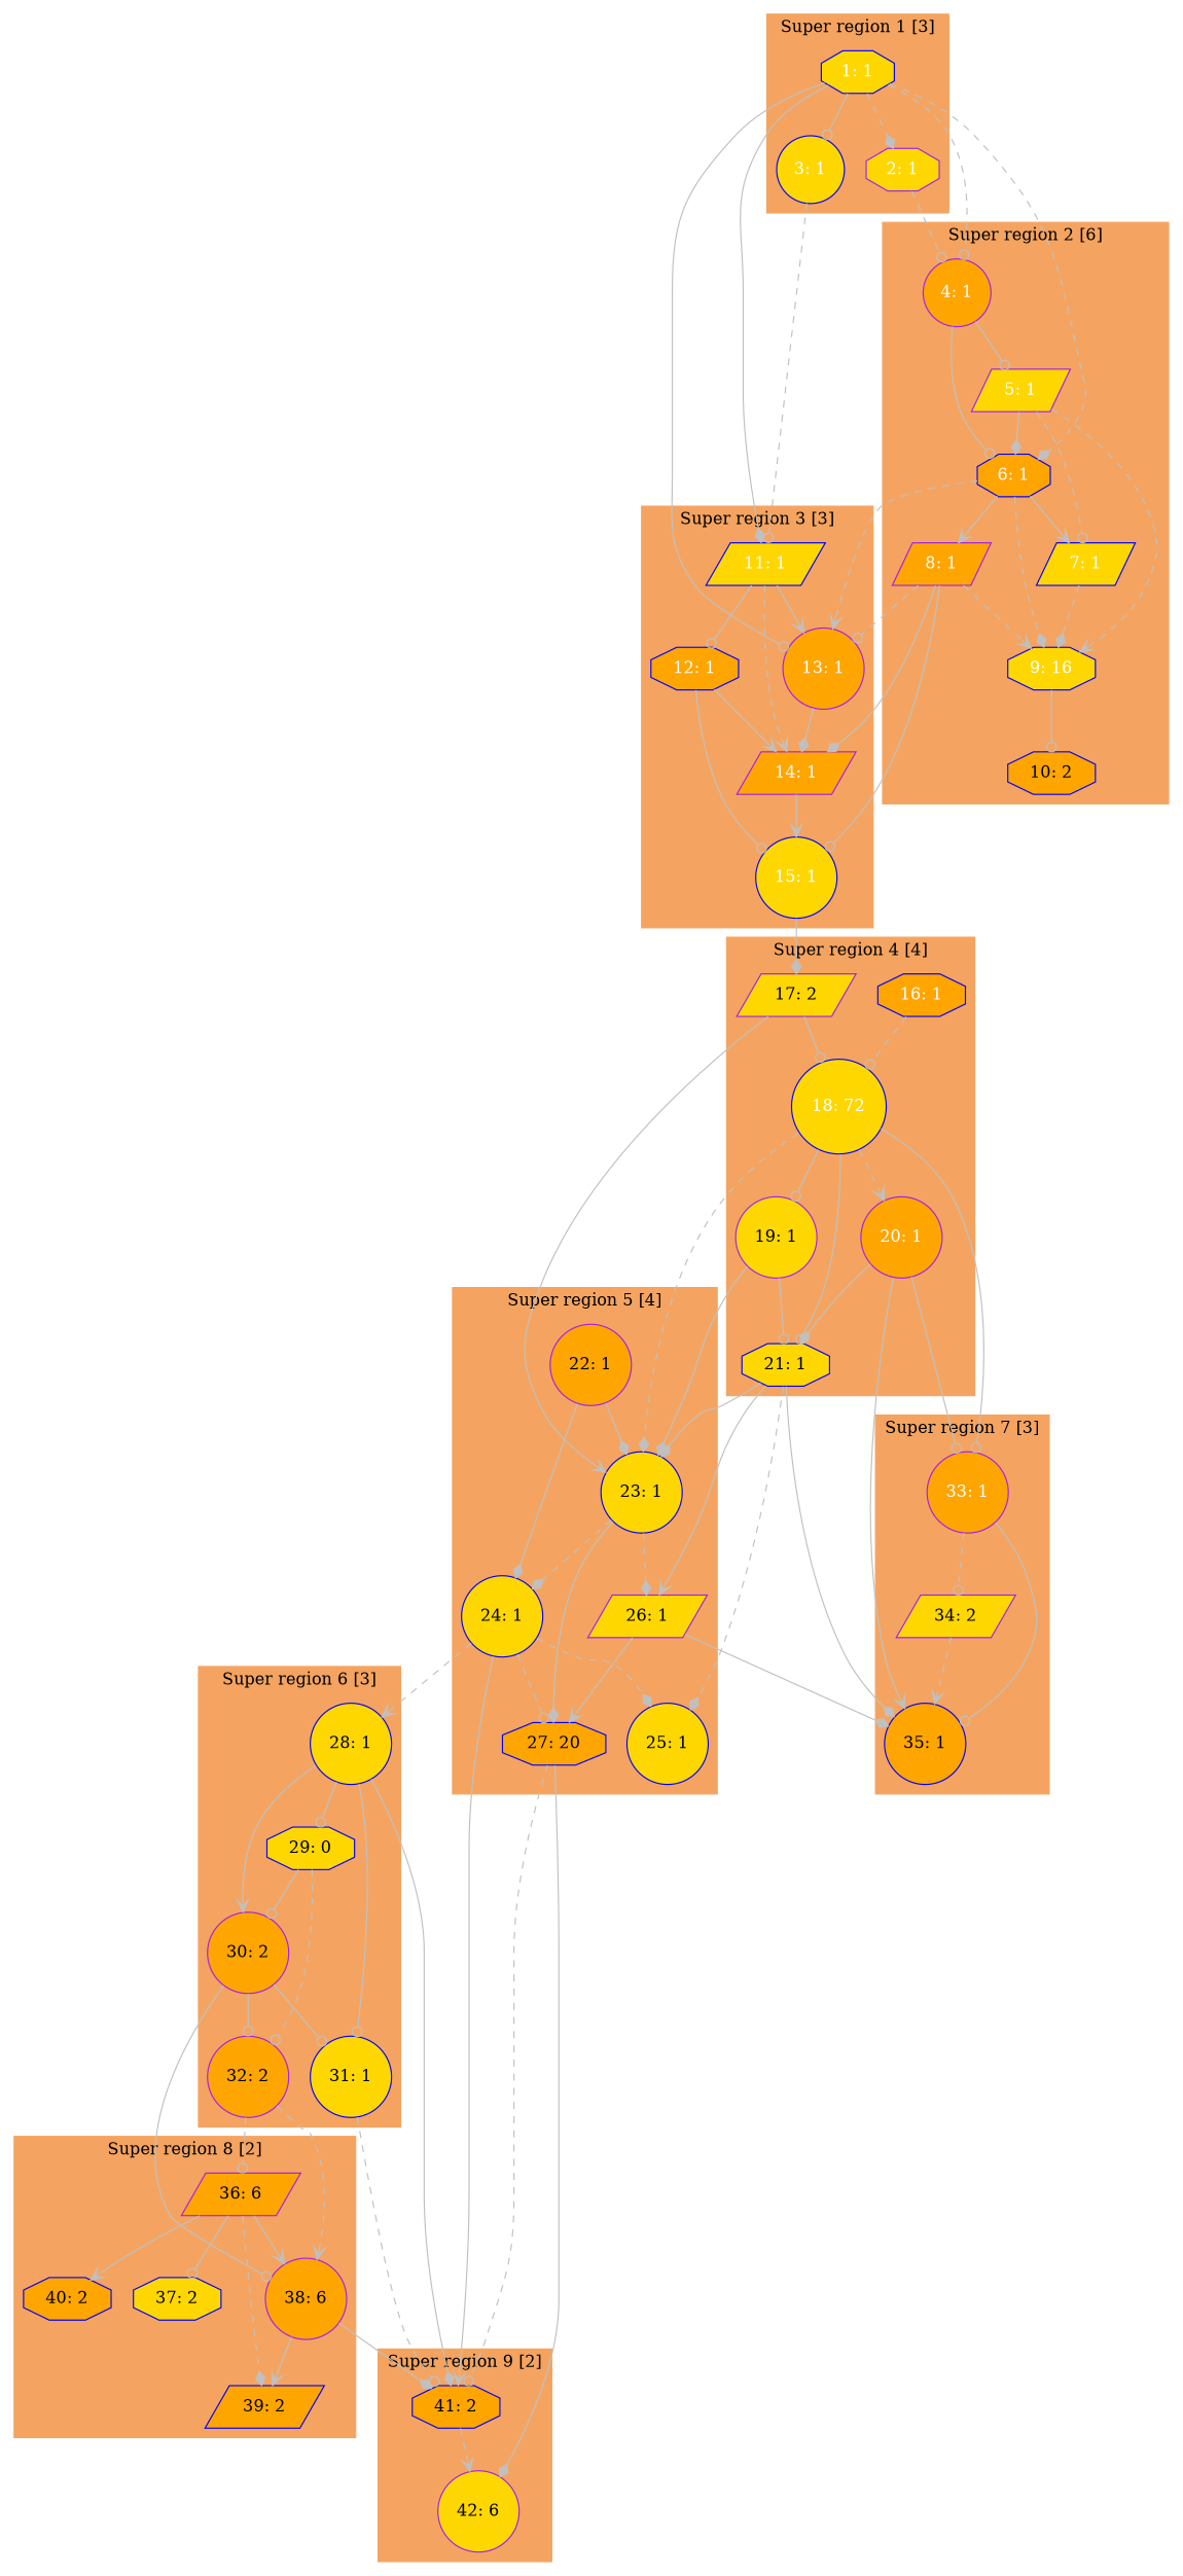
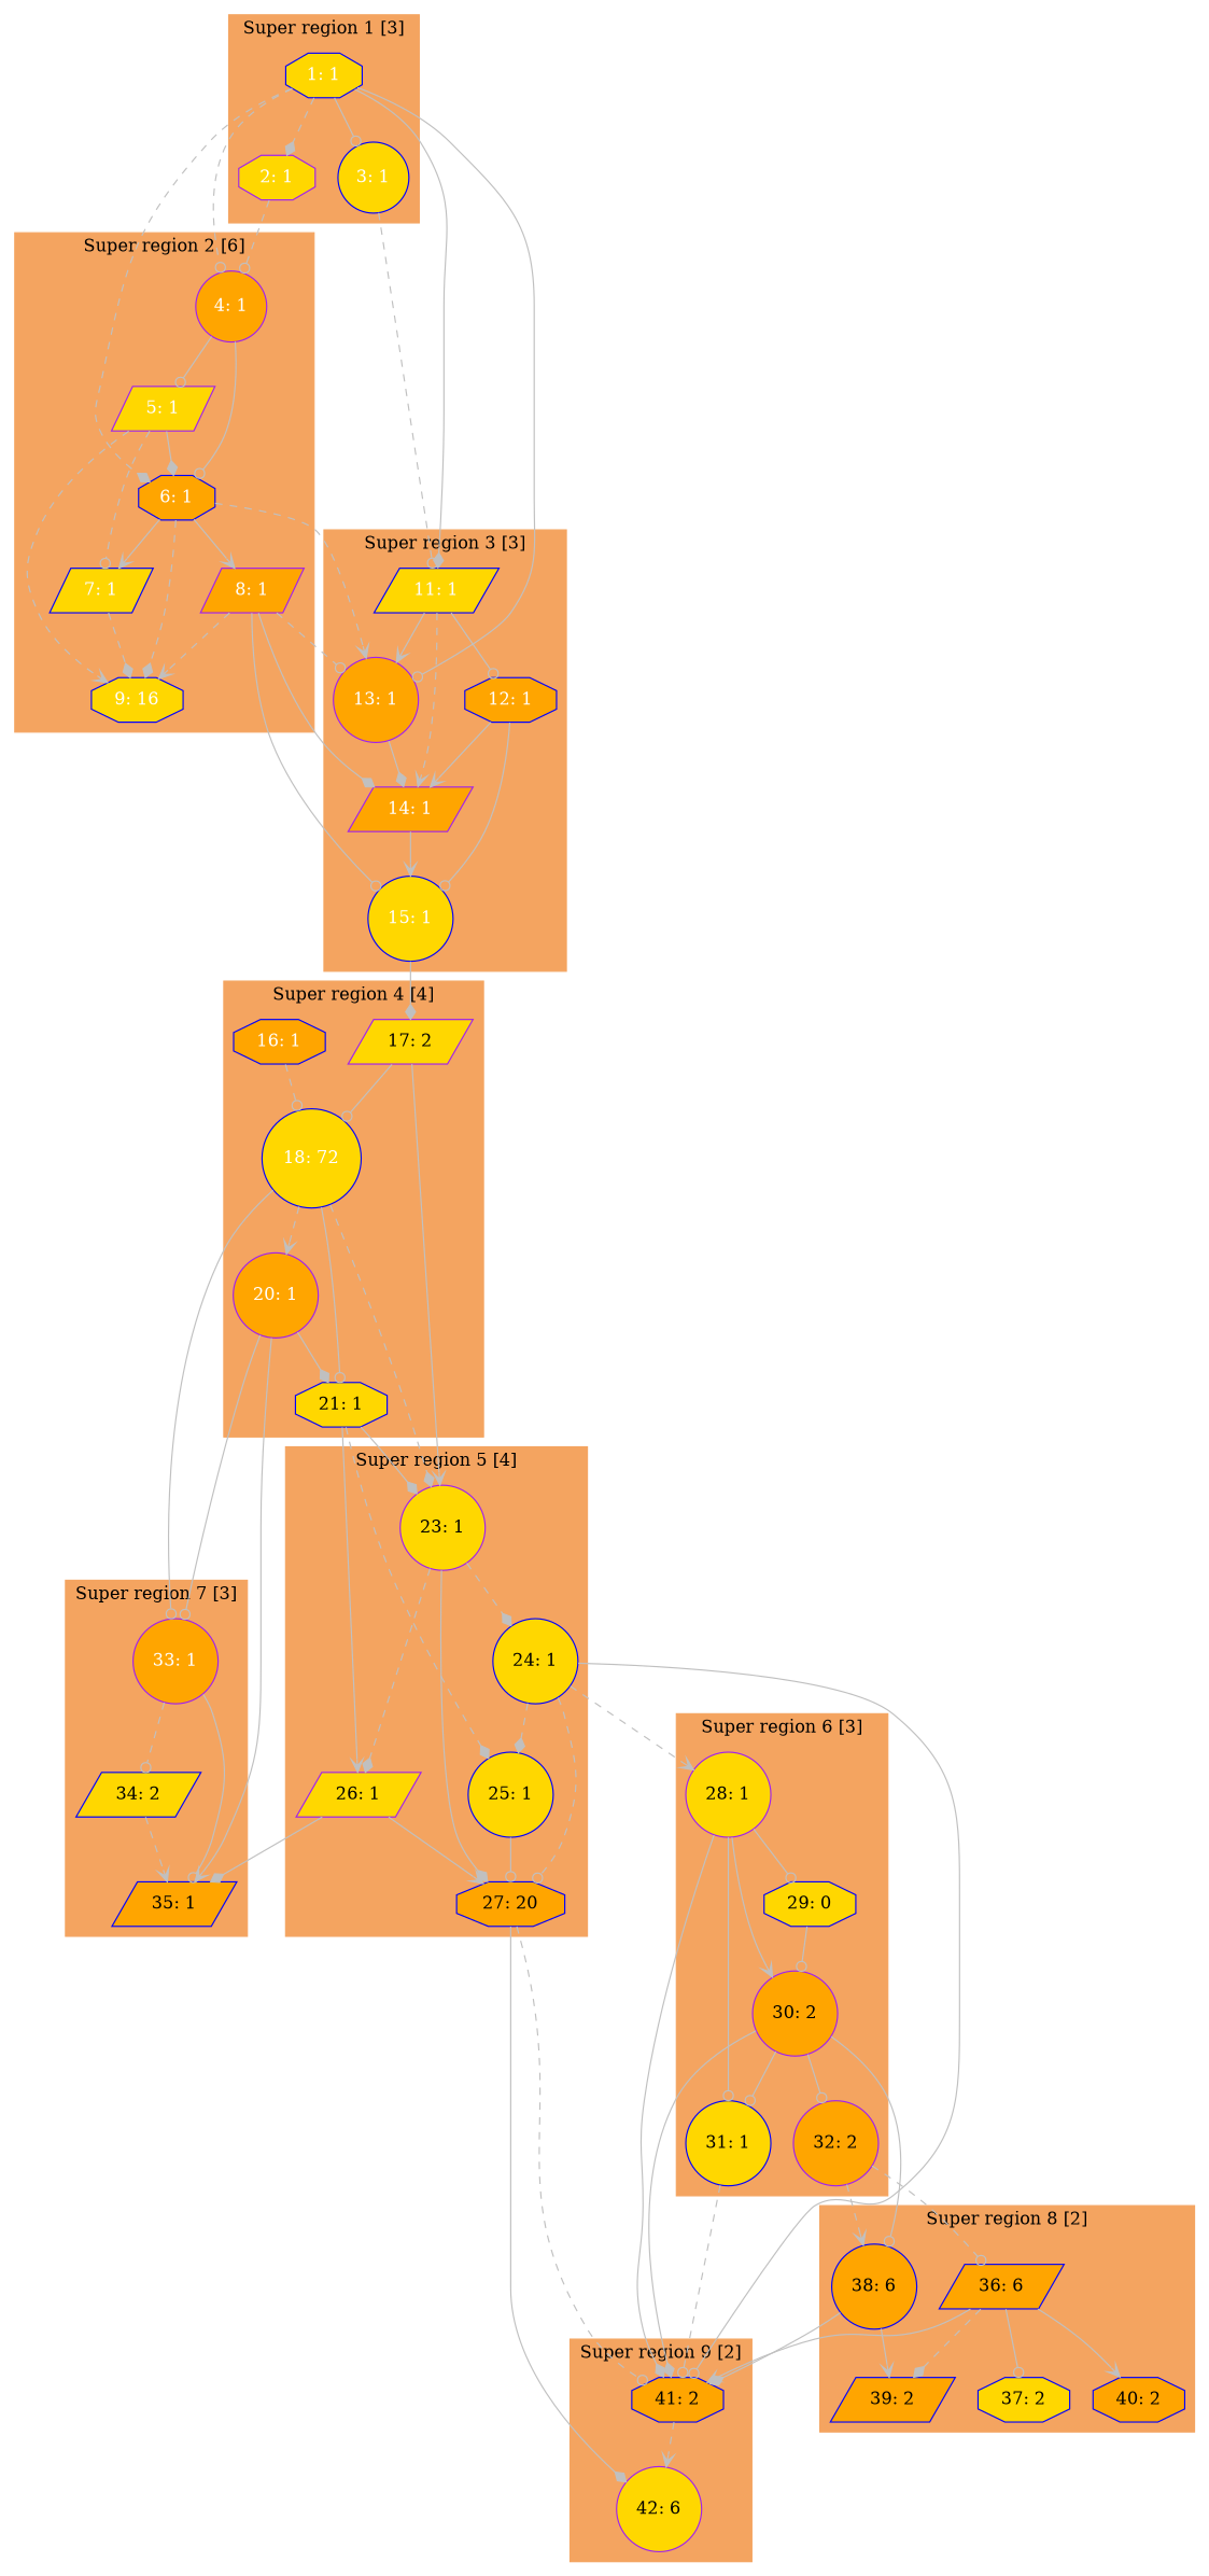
  digraph {
    node [color=blue fillcolor=gold fontcolor=black shape=circle style=filled]
    edge [arrowhead=odot color=grey penwidth=1.0 style=dashed]
    n1 [fontcolor=white label="1: 1" shape=octagon]
    n2 [color=purple fontcolor=white label="2: 1" shape=octagon]
    n3 [fontcolor=white label="3: 1"]
    n4 [color=purple fillcolor=orange fontcolor=white label="4: 1"]
    n5 [color=purple fontcolor=white label="5: 1" shape=parallelogram]
    n6 [fillcolor=orange fontcolor=white label="6: 1" shape=octagon]
    n7 [fontcolor=white label="7: 1" shape=parallelogram]
    n8 [color=purple fillcolor=orange fontcolor=white label="8: 1" shape=parallelogram]
    n9 [fontcolor=white label="9: 16" shape=octagon]
-   n10 [fillcolor=orange label="10: 2" shape=octagon]
    n11 [fontcolor=white label="11: 1" shape=parallelogram]
    n12 [fillcolor=orange fontcolor=white label="12: 1" shape=octagon]
    n13 [color=purple fillcolor=orange fontcolor=white label="13: 1"]
    n14 [color=purple fillcolor=orange fontcolor=white label="14: 1" shape=parallelogram]
    n15 [fontcolor=white label="15: 1"]
    n16 [fillcolor=orange fontcolor=white label="16: 1" shape=octagon]
    n17 [color=purple label="17: 2" shape=parallelogram]
    n18 [fontcolor=white label="18: 72"]
-   n19 [color=purple label="19: 1"]
    n20 [color=purple fillcolor=orange fontcolor=white label="20: 1"]
    n21 [label="21: 1" shape=octagon]
-   n22 [color=purple fillcolor=orange label="22: 1"]
-   n23 [label="23: 1"]
+   n23 [color=purple label="23: 1"]
    n24 [label="24: 1"]
    n25 [label="25: 1"]
    n26 [color=purple label="26: 1" shape=parallelogram]
    n27 [fillcolor=orange label="27: 20" shape=octagon]
-   n28 [label="28: 1"]
+   n28 [color=purple label="28: 1"]
    n29 [label="29: 0" shape=octagon]
    n30 [color=purple fillcolor=orange label="30: 2"]
    n31 [label="31: 1"]
    n32 [color=purple fillcolor=orange label="32: 2"]
    n33 [color=purple fillcolor=orange fontcolor=white label="33: 1"]
-   n34 [color=purple label="34: 2" shape=parallelogram]
-   n35 [fillcolor=orange label="35: 1"]
-   n36 [color=purple fillcolor=orange label="36: 6" shape=parallelogram]
+   n34 [label="34: 2" shape=parallelogram]
+   n35 [fillcolor=orange label="35: 1" shape=parallelogram]
+   n36 [fillcolor=orange label="36: 6" shape=parallelogram]
    n37 [label="37: 2" shape=octagon]
-   n38 [color=purple fillcolor=orange label="38: 6"]
+   n38 [fillcolor=orange label="38: 6"]
    n39 [fillcolor=orange label="39: 2" shape=parallelogram]
    n40 [fillcolor=orange label="40: 2" shape=octagon]
    n41 [fillcolor=orange label="41: 2" shape=octagon]
    n42 [color=purple label="42: 6"]
    subgraph cluster_1 {
      color=sandybrown
      label="Super region 1 [3]"
      style=filled
      n1
      n2
      n3
    }
    subgraph cluster_2 {
      color=sandybrown
      label="Super region 2 [6]"
      style=filled
      n4
      n5
      n6
      n7
      n8
      n9
-     n10
    }
    subgraph cluster_3 {
      color=sandybrown
      label="Super region 3 [3]"
      style=filled
      n11
      n12
      n13
      n14
      n15
    }
    subgraph cluster_4 {
      color=sandybrown
      label="Super region 4 [4]"
      style=filled
      n16
      n17
      n18
-     n19
      n20
      n21
    }
    subgraph cluster_5 {
      color=sandybrown
      label="Super region 5 [4]"
      style=filled
-     n22
      n23
      n24
      n25
      n26
      n27
    }
    subgraph cluster_6 {
      color=sandybrown
      label="Super region 6 [3]"
      style=filled
      n28
      n29
      n30
      n31
      n32
    }
    subgraph cluster_7 {
      color=sandybrown
      label="Super region 7 [3]"
      style=filled
      n33
      n34
      n35
    }
    subgraph cluster_8 {
      color=sandybrown
      label="Super region 8 [2]"
      style=filled
      n36
      n37
      n38
      n39
      n40
    }
    subgraph cluster_9 {
      color=sandybrown
      label="Super region 9 [2]"
      style=filled
      n41
      n42
    }
    n1 -> n2 [arrowhead=diamond]
    n1 -> n3 [style=bold]
    n1 -> n4
    n1 -> n6 [arrowhead=diamond]
    n1 -> n11 [arrowhead=diamond style=bold]
    n1 -> n13 [style=solid]
    n2 -> n4
    n3 -> n11
    n4 -> n5 [style=bold]
    n4 -> n6 [style=solid]
    n5 -> n6 [arrowhead=diamond style=solid]
    n5 -> n7
    n5 -> n9 [arrowhead=vee]
    n6 -> n7 [arrowhead=vee style=bold]
    n6 -> n8 [arrowhead=vee style=solid]
    n6 -> n9 [arrowhead=diamond]
    n6 -> n13 [arrowhead=vee]
    n7 -> n9 [arrowhead=diamond]
    n8 -> n9 [arrowhead=vee]
    n8 -> n13
    n8 -> n14 [arrowhead=diamond style=bold]
    n8 -> n15 [style=bold]
-   n9 -> n10 [style=bold]
    n11 -> n12 [style=solid]
    n11 -> n13 [arrowhead=vee style=solid]
    n11 -> n14 [arrowhead=vee]
    n12 -> n14 [arrowhead=vee style=bold]
    n12 -> n15 [style=solid]
    n13 -> n14 [arrowhead=diamond style=bold]
    n14 -> n15 [arrowhead=vee style=solid]
    n15 -> n17 [arrowhead=diamond style=bold]
    n16 -> n18
    n17 -> n18 [style=solid]
    n17 -> n23 [arrowhead=vee style=solid]
-   n18 -> n19 [style=bold]
    n18 -> n20 [arrowhead=vee]
    n18 -> n21 [style=solid]
    n18 -> n23 [arrowhead=diamond]
    n18 -> n33 [style=bold]
-   n19 -> n21 [style=bold]
-   n19 -> n23 [arrowhead=diamond style=bold]
    n20 -> n21 [arrowhead=diamond style=solid]
    n20 -> n33 [style=bold]
    n20 -> n35 [arrowhead=vee style=bold]
    n21 -> n23 [arrowhead=diamond style=solid]
    n21 -> n25 [arrowhead=diamond]
    n21 -> n26 [arrowhead=vee style=solid]
-   n21 -> n35 [arrowhead=diamond style=solid]
-   n22 -> n23 [arrowhead=diamond style=solid]
-   n22 -> n24 [arrowhead=diamond style=bold]
    n23 -> n24 [arrowhead=diamond]
    n23 -> n26 [arrowhead=diamond]
    n23 -> n27 [arrowhead=diamond style=solid]
    n24 -> n25 [arrowhead=diamond]
    n24 -> n27
    n24 -> n28 [arrowhead=vee]
-   n24 -> n41 [arrowhead=vee style=bold]
+   n24 -> n41 [style=bold]
+   n25 -> n27 [style=bold]
    n26 -> n27 [arrowhead=vee style=solid]
    n26 -> n35 [arrowhead=diamond style=solid]
    n27 -> n41
    n27 -> n42 [arrowhead=diamond style=bold]
    n28 -> n29 [style=solid]
    n28 -> n30 [arrowhead=vee style=solid]
    n28 -> n31 [style=solid]
    n28 -> n41 [arrowhead=diamond style=solid]
    n29 -> n30 [style=solid]
-   n29 -> n32
    n30 -> n31 [style=bold]
    n30 -> n32 [style=bold]
    n30 -> n38 [style=solid]
+   n30 -> n41 [arrowhead=diamond style=bold]
    n31 -> n41
    n32 -> n36
    n32 -> n38 [arrowhead=vee]
    n33 -> n34
    n33 -> n35 [style=bold]
    n34 -> n35 [arrowhead=vee]
    n36 -> n37 [style=bold]
-   n36 -> n38 [arrowhead=vee style=solid]
+   n36 -> n41 [arrowhead=vee style=solid]
    n36 -> n39 [arrowhead=diamond]
    n36 -> n40 [arrowhead=vee style=bold]
    n38 -> n39 [arrowhead=vee style=solid]
    n38 -> n41 [arrowhead=diamond style=bold]
    n41 -> n42 [arrowhead=vee]
  }
